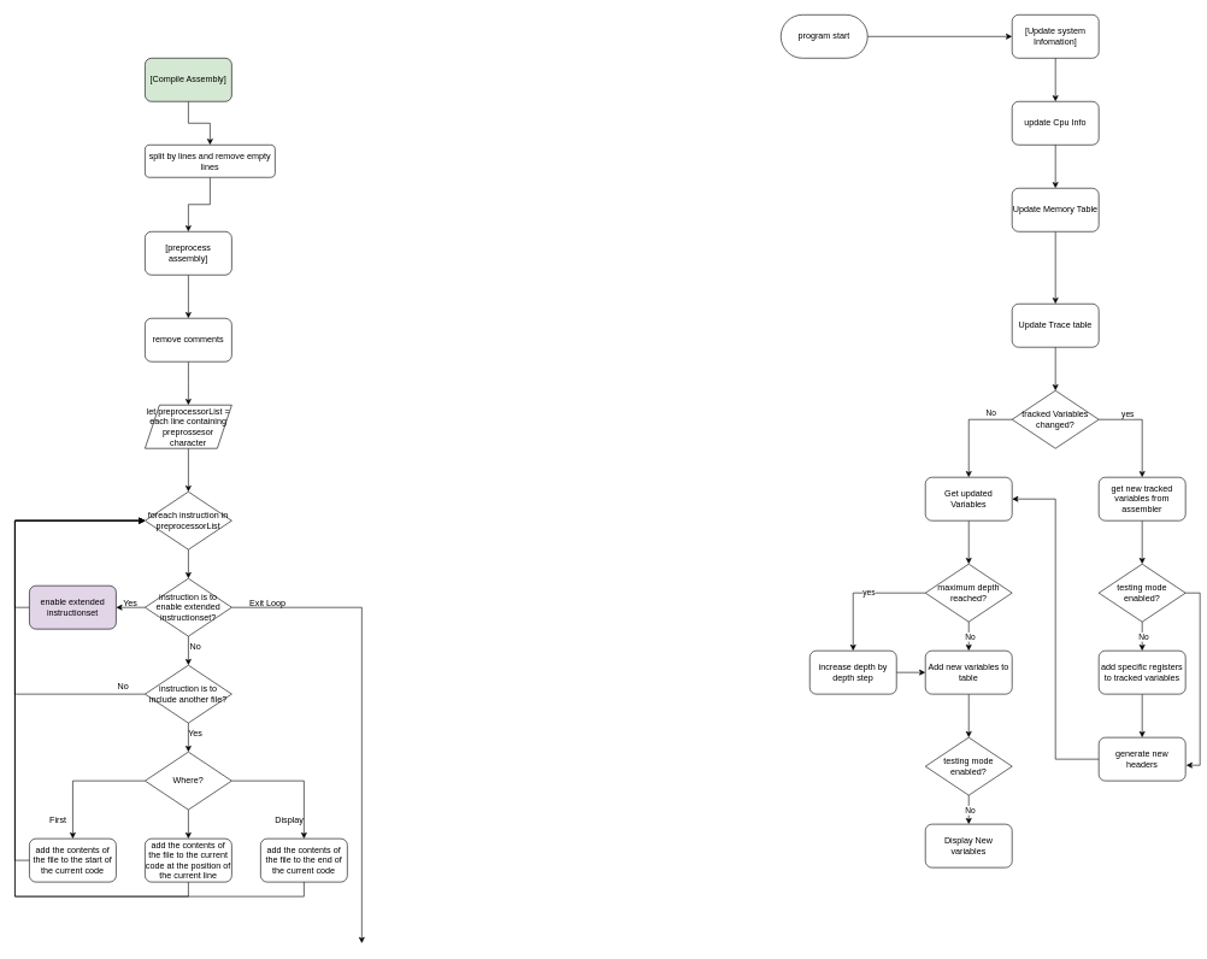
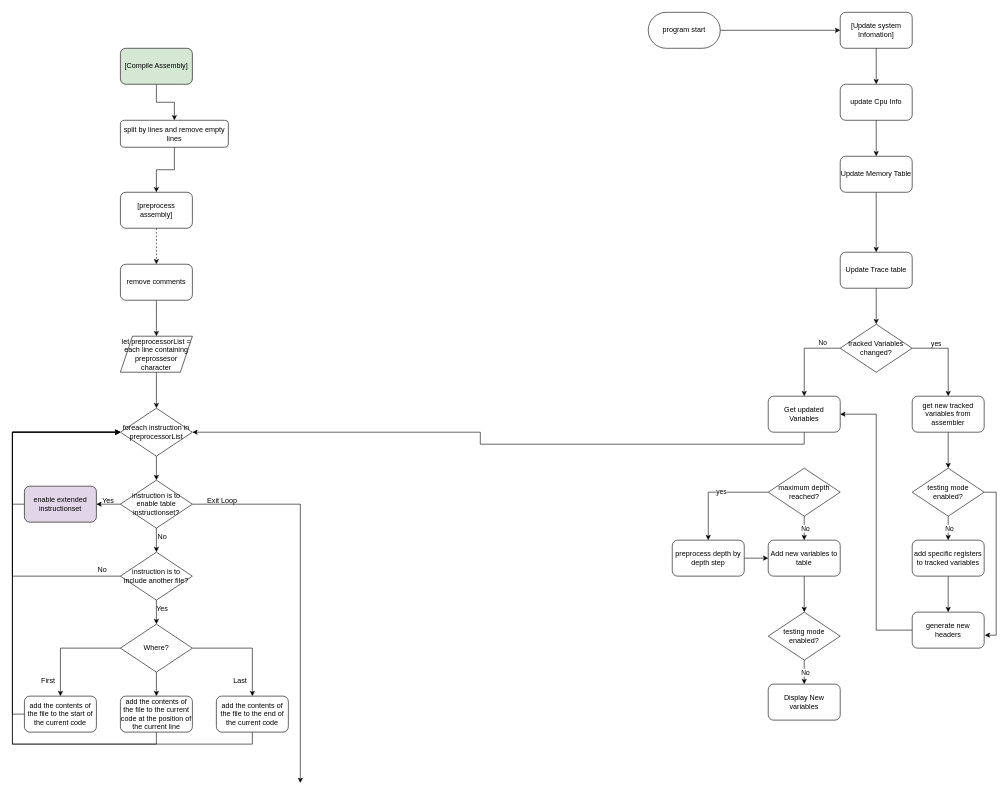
  <mxCell id="0" />
  <mxCell id="1" parent="0" />
  <mxCell id="2" style="edgeStyle=orthogonalEdgeStyle;rounded=0;orthogonalLoop=1;jettySize=auto;html=1;entryX=0;entryY=0.5;entryDx=0;entryDy=0;" edge="1" parent="1" source="3" target="4"><mxGeometry relative="1" as="geometry" /></mxCell>
  <mxCell id="3" value="&lt;div&gt;program start&lt;/div&gt;" style="rounded=1;whiteSpace=wrap;html=1;arcSize=50;" parent="1" vertex="1"><mxGeometry x="1080" y="20" width="120" height="60" as="geometry" /></mxCell>
  <mxCell id="4" value="&lt;div&gt;[Update system &lt;br&gt;&lt;/div&gt;&lt;div&gt;Infomation]&lt;br&gt;&lt;/div&gt;" style="rounded=1;whiteSpace=wrap;html=1;" parent="1" vertex="1"><mxGeometry x="1400" y="20" width="120" height="60" as="geometry" /></mxCell>
  <mxCell id="5" value="" style="endArrow=classic;html=1;rounded=0;exitX=0.5;exitY=1;exitDx=0;exitDy=0;" parent="1" source="4" target="6" edge="1"><mxGeometry width="50" height="50" relative="1" as="geometry"><mxPoint x="1430" y="150" as="sourcePoint" /><mxPoint x="1460" y="140" as="targetPoint" /></mxGeometry></mxCell>
  <mxCell id="6" value="update Cpu Info" style="rounded=1;whiteSpace=wrap;html=1;" parent="1" vertex="1"><mxGeometry x="1400" y="140" width="120" height="60" as="geometry" /></mxCell>
  <mxCell id="7" value="" style="endArrow=classic;html=1;rounded=0;exitX=0.5;exitY=1;exitDx=0;exitDy=0;" parent="1" source="6" target="9" edge="1"><mxGeometry width="50" height="50" relative="1" as="geometry"><mxPoint x="1470" y="240" as="sourcePoint" /><mxPoint x="1460" y="260" as="targetPoint" /></mxGeometry></mxCell>
  <mxCell id="8" style="edgeStyle=orthogonalEdgeStyle;rounded=0;orthogonalLoop=1;jettySize=auto;html=1;entryX=0.5;entryY=0;entryDx=0;entryDy=0;" edge="1" parent="1" source="9" target="10"><mxGeometry relative="1" as="geometry" /></mxCell>
  <mxCell id="9" value="&lt;div&gt;Update Memory Table&lt;/div&gt;" style="rounded=1;whiteSpace=wrap;html=1;" parent="1" vertex="1"><mxGeometry x="1400" y="260" width="120" height="60" as="geometry" /></mxCell>
  <mxCell id="10" value="&lt;div&gt;Update Trace table&lt;/div&gt;" style="rounded=1;whiteSpace=wrap;html=1;" parent="1" vertex="1"><mxGeometry x="1400" y="420" width="120" height="60" as="geometry" /></mxCell>
  <mxCell id="11" value="tracked Variables changed?" style="rhombus;whiteSpace=wrap;html=1;" parent="1" vertex="1"><mxGeometry x="1400" y="540" width="120" height="80" as="geometry" /></mxCell>
  <mxCell id="12" value="" style="endArrow=classic;html=1;rounded=0;exitX=0.5;exitY=1;exitDx=0;exitDy=0;entryX=0.5;entryY=0;entryDx=0;entryDy=0;" parent="1" source="10" target="11" edge="1"><mxGeometry width="50" height="50" relative="1" as="geometry"><mxPoint x="1470" y="560" as="sourcePoint" /><mxPoint x="1520" y="510" as="targetPoint" /></mxGeometry></mxCell>
  <mxCell id="13" value="" style="endArrow=classic;html=1;rounded=0;exitX=0;exitY=0.5;exitDx=0;exitDy=0;entryX=0.5;entryY=0;entryDx=0;entryDy=0;" parent="1" source="11" target="16" edge="1"><mxGeometry relative="1" as="geometry"><mxPoint x="1450" y="670" as="sourcePoint" /><mxPoint x="1320" y="660" as="targetPoint" /><Array as="points"><mxPoint x="1340" y="580" /></Array></mxGeometry></mxCell>
  <mxCell id="14" value="&lt;div&gt;No&lt;/div&gt;" style="edgeLabel;resizable=0;html=1;;align=center;verticalAlign=middle;" parent="13" connectable="0" vertex="1"><mxGeometry relative="1" as="geometry"><mxPoint x="30" y="-20" as="offset" /></mxGeometry></mxCell>
- <mxCell id="15" style="edgeStyle=orthogonalEdgeStyle;rounded=0;orthogonalLoop=1;jettySize=auto;html=1;entryX=0.5;entryY=0;entryDx=0;entryDy=0;exitX=0.5;exitY=1;exitDx=0;exitDy=0;" edge="1" parent="1" source="16" target="37"><mxGeometry relative="1" as="geometry" /></mxCell>
+ <mxCell id="15" style="edgeStyle=orthogonalEdgeStyle;rounded=0;orthogonalLoop=1;jettySize=auto;html=1;exitX=0.5;exitY=1;exitDx=0;exitDy=0;" edge="1" parent="1" source="16" target="53"><mxGeometry relative="1" as="geometry" /></mxCell>
  <mxCell id="16" value="Get updated Variables" style="rounded=1;whiteSpace=wrap;html=1;" parent="1" vertex="1"><mxGeometry x="1280" y="660" width="120" height="60" as="geometry" /></mxCell>
  <mxCell id="17" value="testing mode enabled?" style="rhombus;whiteSpace=wrap;html=1;" parent="1" vertex="1"><mxGeometry x="1280" y="1020" width="120" height="80" as="geometry" /></mxCell>
  <mxCell id="18" value="" style="endArrow=classic;html=1;rounded=0;exitX=0.5;exitY=1;exitDx=0;exitDy=0;" edge="1" parent="1" source="17"><mxGeometry relative="1" as="geometry"><mxPoint x="1310" y="1070" as="sourcePoint" /><mxPoint x="1340" y="1140" as="targetPoint" /></mxGeometry></mxCell>
  <mxCell id="19" value="&lt;div&gt;No&lt;br&gt;&lt;/div&gt;" style="edgeLabel;resizable=0;html=1;;align=center;verticalAlign=middle;" connectable="0" vertex="1" parent="18"><mxGeometry relative="1" as="geometry"><mxPoint x="1" as="offset" /></mxGeometry></mxCell>
  <mxCell id="20" value="Display New variables" style="rounded=1;whiteSpace=wrap;html=1;" vertex="1" parent="1"><mxGeometry x="1280" y="1140" width="120" height="60" as="geometry" /></mxCell>
  <mxCell id="21" style="edgeStyle=orthogonalEdgeStyle;rounded=0;orthogonalLoop=1;jettySize=auto;html=1;" edge="1" parent="1" source="22" target="17"><mxGeometry relative="1" as="geometry" /></mxCell>
  <mxCell id="22" value="Add new variables to table" style="rounded=1;whiteSpace=wrap;html=1;" vertex="1" parent="1"><mxGeometry x="1280" y="900" width="120" height="60" as="geometry" /></mxCell>
  <mxCell id="23" value="" style="endArrow=classic;html=1;rounded=0;exitX=1;exitY=0.5;exitDx=0;exitDy=0;entryX=0.5;entryY=0;entryDx=0;entryDy=0;" edge="1" parent="1" source="11" target="26"><mxGeometry relative="1" as="geometry"><mxPoint x="1400" y="610" as="sourcePoint" /><mxPoint x="1610" y="620" as="targetPoint" /><Array as="points"><mxPoint x="1580" y="580" /></Array></mxGeometry></mxCell>
  <mxCell id="24" value="&lt;div&gt;yes&lt;/div&gt;" style="edgeLabel;resizable=0;html=1;;align=left;verticalAlign=bottom;" connectable="0" vertex="1" parent="23"><mxGeometry x="-1" relative="1" as="geometry"><mxPoint x="30" as="offset" /></mxGeometry></mxCell>
  <mxCell id="25" style="edgeStyle=orthogonalEdgeStyle;rounded=0;orthogonalLoop=1;jettySize=auto;html=1;exitX=0.5;exitY=1;exitDx=0;exitDy=0;" edge="1" parent="1" source="26" target="29"><mxGeometry relative="1" as="geometry" /></mxCell>
  <mxCell id="26" value="get new tracked variables from assembler" style="rounded=1;whiteSpace=wrap;html=1;" vertex="1" parent="1"><mxGeometry x="1520" y="660" width="120" height="60" as="geometry" /></mxCell>
  <mxCell id="27" style="edgeStyle=orthogonalEdgeStyle;rounded=0;orthogonalLoop=1;jettySize=auto;html=1;entryX=1;entryY=0.5;entryDx=0;entryDy=0;" edge="1" parent="1" source="28" target="16"><mxGeometry relative="1" as="geometry" /></mxCell>
  <mxCell id="28" value="generate new headers" style="rounded=1;whiteSpace=wrap;html=1;" vertex="1" parent="1"><mxGeometry x="1520" y="1020" width="120" height="60" as="geometry" /></mxCell>
  <mxCell id="29" value="testing mode enabled?" style="rhombus;whiteSpace=wrap;html=1;" vertex="1" parent="1"><mxGeometry x="1520" y="780" width="120" height="80" as="geometry" /></mxCell>
  <mxCell id="30" value="" style="endArrow=classic;html=1;rounded=0;exitX=0.5;exitY=1;exitDx=0;exitDy=0;entryX=0.5;entryY=0;entryDx=0;entryDy=0;" edge="1" parent="1" source="29" target="33"><mxGeometry relative="1" as="geometry"><mxPoint x="1550" y="950" as="sourcePoint" /><mxPoint x="1580" y="1020" as="targetPoint" /></mxGeometry></mxCell>
  <mxCell id="31" value="&lt;div&gt;No&lt;br&gt;&lt;/div&gt;" style="edgeLabel;resizable=0;html=1;;align=center;verticalAlign=middle;" connectable="0" vertex="1" parent="30"><mxGeometry relative="1" as="geometry"><mxPoint x="1" as="offset" /></mxGeometry></mxCell>
  <mxCell id="32" style="edgeStyle=orthogonalEdgeStyle;rounded=0;orthogonalLoop=1;jettySize=auto;html=1;exitX=0.5;exitY=1;exitDx=0;exitDy=0;entryX=0.5;entryY=0;entryDx=0;entryDy=0;" edge="1" parent="1" source="33" target="28"><mxGeometry relative="1" as="geometry" /></mxCell>
  <mxCell id="33" value="&lt;div&gt;add specific registers to tracked variables&lt;/div&gt;" style="rounded=1;whiteSpace=wrap;html=1;" vertex="1" parent="1"><mxGeometry x="1520" y="900" width="120" height="60" as="geometry" /></mxCell>
  <mxCell id="34" style="edgeStyle=orthogonalEdgeStyle;rounded=0;orthogonalLoop=1;jettySize=auto;html=1;exitX=1;exitY=0.5;exitDx=0;exitDy=0;entryX=1.008;entryY=0.64;entryDx=0;entryDy=0;entryPerimeter=0;" edge="1" parent="1" source="29" target="28"><mxGeometry relative="1" as="geometry" /></mxCell>
  <mxCell id="35" style="edgeStyle=orthogonalEdgeStyle;rounded=0;orthogonalLoop=1;jettySize=auto;html=1;entryX=0.5;entryY=0;entryDx=0;entryDy=0;" edge="1" parent="1" source="37" target="41"><mxGeometry relative="1" as="geometry" /></mxCell>
  <mxCell id="36" value="&lt;div&gt;yes&lt;/div&gt;" style="edgeLabel;html=1;align=center;verticalAlign=middle;resizable=0;points=[];" vertex="1" connectable="0" parent="35"><mxGeometry x="-0.122" y="-1" relative="1" as="geometry"><mxPoint as="offset" /></mxGeometry></mxCell>
  <mxCell id="37" value="maximum depth reached?" style="rhombus;whiteSpace=wrap;html=1;" vertex="1" parent="1"><mxGeometry x="1280" y="780" width="120" height="80" as="geometry" /></mxCell>
  <mxCell id="38" value="" style="endArrow=classic;html=1;rounded=0;exitX=0.5;exitY=1;exitDx=0;exitDy=0;entryX=0.5;entryY=0;entryDx=0;entryDy=0;" edge="1" parent="1" source="37" target="22"><mxGeometry relative="1" as="geometry"><mxPoint x="1590" y="870" as="sourcePoint" /><mxPoint x="1590" y="910" as="targetPoint" /></mxGeometry></mxCell>
  <mxCell id="39" value="&lt;div&gt;No&lt;br&gt;&lt;/div&gt;" style="edgeLabel;resizable=0;html=1;;align=center;verticalAlign=middle;" connectable="0" vertex="1" parent="38"><mxGeometry relative="1" as="geometry"><mxPoint x="1" as="offset" /></mxGeometry></mxCell>
  <mxCell id="40" style="edgeStyle=orthogonalEdgeStyle;rounded=0;orthogonalLoop=1;jettySize=auto;html=1;entryX=0;entryY=0.5;entryDx=0;entryDy=0;" edge="1" parent="1" source="41" target="22"><mxGeometry relative="1" as="geometry" /></mxCell>
- <mxCell id="41" value="increase depth by depth step" style="rounded=1;whiteSpace=wrap;html=1;" vertex="1" parent="1"><mxGeometry x="1120" y="900" width="120" height="60" as="geometry" /></mxCell>
+ <mxCell id="41" value="preprocess depth by depth step" style="rounded=1;whiteSpace=wrap;html=1;" vertex="1" parent="1"><mxGeometry x="1120" y="900" width="120" height="60" as="geometry" /></mxCell>
  <mxCell id="42" style="edgeStyle=orthogonalEdgeStyle;rounded=0;orthogonalLoop=1;jettySize=auto;html=1;entryX=0.5;entryY=0;entryDx=0;entryDy=0;" edge="1" parent="1" source="43" target="45"><mxGeometry relative="1" as="geometry" /></mxCell>
  <mxCell id="43" value="[Compile Assembly]" style="rounded=1;whiteSpace=wrap;html=1;fillColor=#d5e8d4;" vertex="1" parent="1"><mxGeometry x="200" y="80" width="120" height="60" as="geometry" /></mxCell>
  <mxCell id="44" style="edgeStyle=orthogonalEdgeStyle;rounded=0;orthogonalLoop=1;jettySize=auto;html=1;entryX=0.5;entryY=0;entryDx=0;entryDy=0;" edge="1" parent="1" source="45" target="47"><mxGeometry relative="1" as="geometry" /></mxCell>
  <mxCell id="45" value="split by lines and remove empty lines" style="rounded=1;whiteSpace=wrap;html=1;" vertex="1" parent="1"><mxGeometry x="200" y="200" width="180" height="45" as="geometry" /></mxCell>
- <mxCell id="46" style="edgeStyle=orthogonalEdgeStyle;rounded=0;orthogonalLoop=1;jettySize=auto;html=1;entryX=0.5;entryY=0;entryDx=0;entryDy=0;" edge="1" parent="1" source="47" target="49"><mxGeometry relative="1" as="geometry" /></mxCell>
+ <mxCell id="46" style="edgeStyle=orthogonalEdgeStyle;rounded=0;orthogonalLoop=1;jettySize=auto;html=1;entryX=0.5;entryY=0;entryDx=0;entryDy=0;dashed=1;" edge="1" parent="1" source="47" target="49"><mxGeometry relative="1" as="geometry" /></mxCell>
  <mxCell id="47" value="[preprocess assembly]" style="rounded=1;whiteSpace=wrap;html=1;" vertex="1" parent="1"><mxGeometry x="200" y="320" width="120" height="60" as="geometry" /></mxCell>
  <mxCell id="48" style="edgeStyle=orthogonalEdgeStyle;rounded=0;orthogonalLoop=1;jettySize=auto;html=1;entryX=0.5;entryY=0;entryDx=0;entryDy=0;" edge="1" parent="1" source="49"><mxGeometry relative="1" as="geometry"><mxPoint x="260" y="560" as="targetPoint" /></mxGeometry></mxCell>
  <mxCell id="49" value="remove comments" style="rounded=1;whiteSpace=wrap;html=1;" vertex="1" parent="1"><mxGeometry x="200" y="440" width="120" height="60" as="geometry" /></mxCell>
  <mxCell id="50" style="edgeStyle=orthogonalEdgeStyle;rounded=0;orthogonalLoop=1;jettySize=auto;html=1;entryX=0.5;entryY=0;entryDx=0;entryDy=0;" edge="1" parent="1" source="51" target="53"><mxGeometry relative="1" as="geometry" /></mxCell>
  <mxCell id="51" value="let preprocessorList = each line containing preprossesor character" style="shape=parallelogram;perimeter=parallelogramPerimeter;whiteSpace=wrap;html=1;fixedSize=1;" vertex="1" parent="1"><mxGeometry x="200" y="560" width="120" height="60" as="geometry" /></mxCell>
  <mxCell id="52" style="edgeStyle=orthogonalEdgeStyle;rounded=0;orthogonalLoop=1;jettySize=auto;html=1;" edge="1" parent="1" source="53"><mxGeometry relative="1" as="geometry"><mxPoint x="260" y="800" as="targetPoint" /></mxGeometry></mxCell>
  <mxCell id="53" value="foreach instruction in preprocessorList" style="rhombus;whiteSpace=wrap;html=1;" vertex="1" parent="1"><mxGeometry x="200" y="680" width="120" height="80" as="geometry" /></mxCell>
  <mxCell id="54" style="edgeStyle=orthogonalEdgeStyle;rounded=0;orthogonalLoop=1;jettySize=auto;html=1;" edge="1" parent="1" source="56" target="58"><mxGeometry relative="1" as="geometry"><mxPoint x="160" y="840" as="targetPoint" /></mxGeometry></mxCell>
  <mxCell id="55" style="edgeStyle=orthogonalEdgeStyle;rounded=0;orthogonalLoop=1;jettySize=auto;html=1;" edge="1" parent="1" source="56" target="61"><mxGeometry relative="1" as="geometry" /></mxCell>
- <mxCell id="56" value="instruction is to enable extended instructionset?" style="rhombus;whiteSpace=wrap;html=1;" vertex="1" parent="1"><mxGeometry x="200" y="800" width="120" height="80" as="geometry" /></mxCell>
+ <mxCell id="56" value="instruction is to enable table instructionset?" style="rhombus;whiteSpace=wrap;html=1;" vertex="1" parent="1"><mxGeometry x="200" y="800" width="120" height="80" as="geometry" /></mxCell>
  <mxCell id="57" style="edgeStyle=orthogonalEdgeStyle;rounded=0;orthogonalLoop=1;jettySize=auto;html=1;entryX=0;entryY=0.5;entryDx=0;entryDy=0;" edge="1" parent="1" source="58" target="53"><mxGeometry relative="1" as="geometry"><Array as="points"><mxPoint x="20" y="840" /><mxPoint x="20" y="720" /></Array></mxGeometry></mxCell>
  <mxCell id="58" value="enable extended instructionset" style="rounded=1;whiteSpace=wrap;html=1;fillColor=#e1d5e7;" vertex="1" parent="1"><mxGeometry x="40" y="810" width="120" height="60" as="geometry" /></mxCell>
  <mxCell id="59" value="Yes" style="text;html=1;align=center;verticalAlign=middle;whiteSpace=wrap;rounded=0;" vertex="1" parent="1"><mxGeometry x="150" y="820" width="60" height="30" as="geometry" /></mxCell>
  <mxCell id="60" style="edgeStyle=orthogonalEdgeStyle;rounded=0;orthogonalLoop=1;jettySize=auto;html=1;" edge="1" parent="1" source="61" target="68"><mxGeometry relative="1" as="geometry" /></mxCell>
  <mxCell id="61" value="instruction is to include another file?" style="rhombus;whiteSpace=wrap;html=1;" vertex="1" parent="1"><mxGeometry x="200" y="920" width="120" height="80" as="geometry" /></mxCell>
  <mxCell id="62" value="No" style="text;html=1;align=center;verticalAlign=middle;whiteSpace=wrap;rounded=0;" vertex="1" parent="1"><mxGeometry x="240" y="880" width="60" height="30" as="geometry" /></mxCell>
  <mxCell id="63" value="" style="endArrow=classic;html=1;rounded=0;exitX=0;exitY=0.5;exitDx=0;exitDy=0;" edge="1" parent="1" source="61"><mxGeometry width="50" height="50" relative="1" as="geometry"><mxPoint x="200" y="870" as="sourcePoint" /><mxPoint x="200" y="720" as="targetPoint" /><Array as="points"><mxPoint x="20" y="960" /><mxPoint x="20" y="720" /></Array></mxGeometry></mxCell>
  <mxCell id="64" value="No" style="text;html=1;align=center;verticalAlign=middle;whiteSpace=wrap;rounded=0;" vertex="1" parent="1"><mxGeometry x="140" y="935" width="60" height="30" as="geometry" /></mxCell>
  <mxCell id="65" style="edgeStyle=orthogonalEdgeStyle;rounded=0;orthogonalLoop=1;jettySize=auto;html=1;" edge="1" parent="1" source="68" target="70"><mxGeometry relative="1" as="geometry" /></mxCell>
  <mxCell id="66" style="edgeStyle=orthogonalEdgeStyle;rounded=0;orthogonalLoop=1;jettySize=auto;html=1;entryX=0.5;entryY=0;entryDx=0;entryDy=0;" edge="1" parent="1" source="68" target="71"><mxGeometry relative="1" as="geometry" /></mxCell>
  <mxCell id="67" style="edgeStyle=orthogonalEdgeStyle;rounded=0;orthogonalLoop=1;jettySize=auto;html=1;exitX=1;exitY=0.5;exitDx=0;exitDy=0;entryX=0.5;entryY=0;entryDx=0;entryDy=0;" edge="1" parent="1" source="68" target="72"><mxGeometry relative="1" as="geometry" /></mxCell>
  <mxCell id="68" value="Where?" style="rhombus;whiteSpace=wrap;html=1;" vertex="1" parent="1"><mxGeometry x="200" y="1040" width="120" height="80" as="geometry" /></mxCell>
  <mxCell id="69" value="&lt;div&gt;Yes&lt;/div&gt;" style="text;html=1;align=center;verticalAlign=middle;whiteSpace=wrap;rounded=0;" vertex="1" parent="1"><mxGeometry x="240" y="1000" width="60" height="30" as="geometry" /></mxCell>
  <mxCell id="70" value="add the contents of the file to the current code at the position of the current line" style="rounded=1;whiteSpace=wrap;html=1;" vertex="1" parent="1"><mxGeometry x="200" y="1160" width="120" height="60" as="geometry" /></mxCell>
  <mxCell id="71" value="add the contents of the file to the start of the current code" style="rounded=1;whiteSpace=wrap;html=1;" vertex="1" parent="1"><mxGeometry x="40" y="1160" width="120" height="60" as="geometry" /></mxCell>
  <mxCell id="72" value="add the contents of the file to the end of the current code" style="rounded=1;whiteSpace=wrap;html=1;" vertex="1" parent="1"><mxGeometry x="360" y="1160" width="120" height="60" as="geometry" /></mxCell>
  <mxCell id="73" value="First" style="text;html=1;align=center;verticalAlign=middle;whiteSpace=wrap;rounded=0;" vertex="1" parent="1"><mxGeometry x="50" y="1120" width="60" height="30" as="geometry" /></mxCell>
- <mxCell id="74" value="Display" style="text;html=1;align=center;verticalAlign=middle;whiteSpace=wrap;rounded=0;" vertex="1" parent="1"><mxGeometry x="370" y="1120" width="60" height="30" as="geometry" /></mxCell>
+ <mxCell id="74" value="Last" style="text;html=1;align=center;verticalAlign=middle;whiteSpace=wrap;rounded=0;" vertex="1" parent="1"><mxGeometry x="370" y="1120" width="60" height="30" as="geometry" /></mxCell>
  <mxCell id="75" style="edgeStyle=orthogonalEdgeStyle;rounded=0;orthogonalLoop=1;jettySize=auto;html=1;" edge="1" parent="1" source="71"><mxGeometry relative="1" as="geometry"><mxPoint x="200" y="720" as="targetPoint" /><Array as="points"><mxPoint x="20" y="1190" /><mxPoint x="20" y="720" /><mxPoint x="198" y="720" /></Array></mxGeometry></mxCell>
  <mxCell id="76" value="" style="endArrow=classic;html=1;rounded=0;exitX=0.5;exitY=1;exitDx=0;exitDy=0;" edge="1" parent="1" source="70"><mxGeometry width="50" height="50" relative="1" as="geometry"><mxPoint x="120" y="1120" as="sourcePoint" /><mxPoint x="200" y="720" as="targetPoint" /><Array as="points"><mxPoint x="260" y="1240" /><mxPoint x="20" y="1240" /><mxPoint x="20" y="720" /></Array></mxGeometry></mxCell>
  <mxCell id="77" value="" style="endArrow=classic;html=1;rounded=0;exitX=0.5;exitY=1;exitDx=0;exitDy=0;entryX=0;entryY=0.5;entryDx=0;entryDy=0;" edge="1" parent="1" source="72" target="53"><mxGeometry width="50" height="50" relative="1" as="geometry"><mxPoint x="190" y="1090" as="sourcePoint" /><mxPoint x="30" y="660" as="targetPoint" /><Array as="points"><mxPoint x="420" y="1240" /><mxPoint x="20" y="1240" /><mxPoint x="20" y="720" /></Array></mxGeometry></mxCell>
  <mxCell id="78" value="" style="endArrow=classic;html=1;rounded=0;exitX=1;exitY=0.5;exitDx=0;exitDy=0;" edge="1" parent="1" source="56"><mxGeometry width="50" height="50" relative="1" as="geometry"><mxPoint x="420" y="970" as="sourcePoint" /><mxPoint x="500" y="1304.8" as="targetPoint" /><Array as="points"><mxPoint x="500" y="840" /></Array></mxGeometry></mxCell>
  <mxCell id="79" value="Exit Loop" style="text;html=1;align=center;verticalAlign=middle;whiteSpace=wrap;rounded=0;" vertex="1" parent="1"><mxGeometry x="340" y="820" width="60" height="30" as="geometry" /></mxCell>
